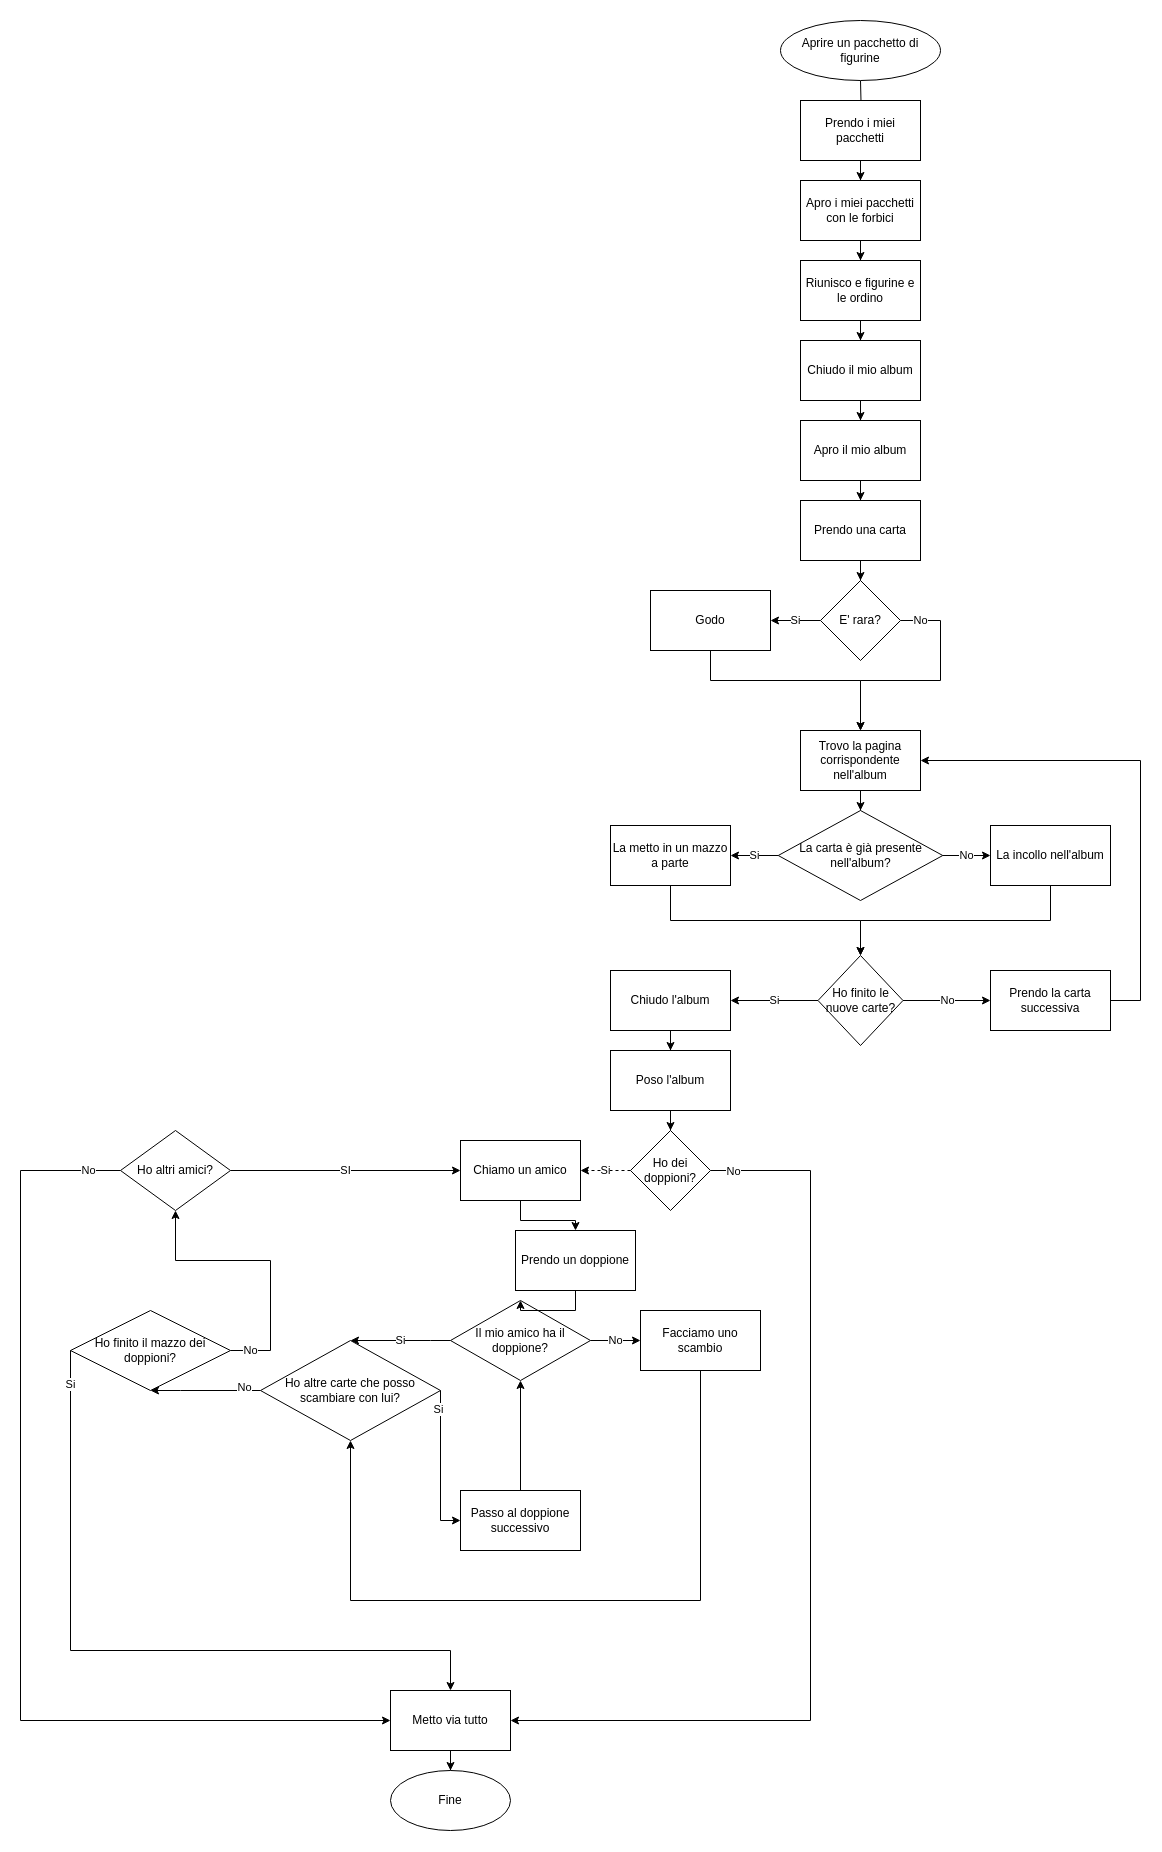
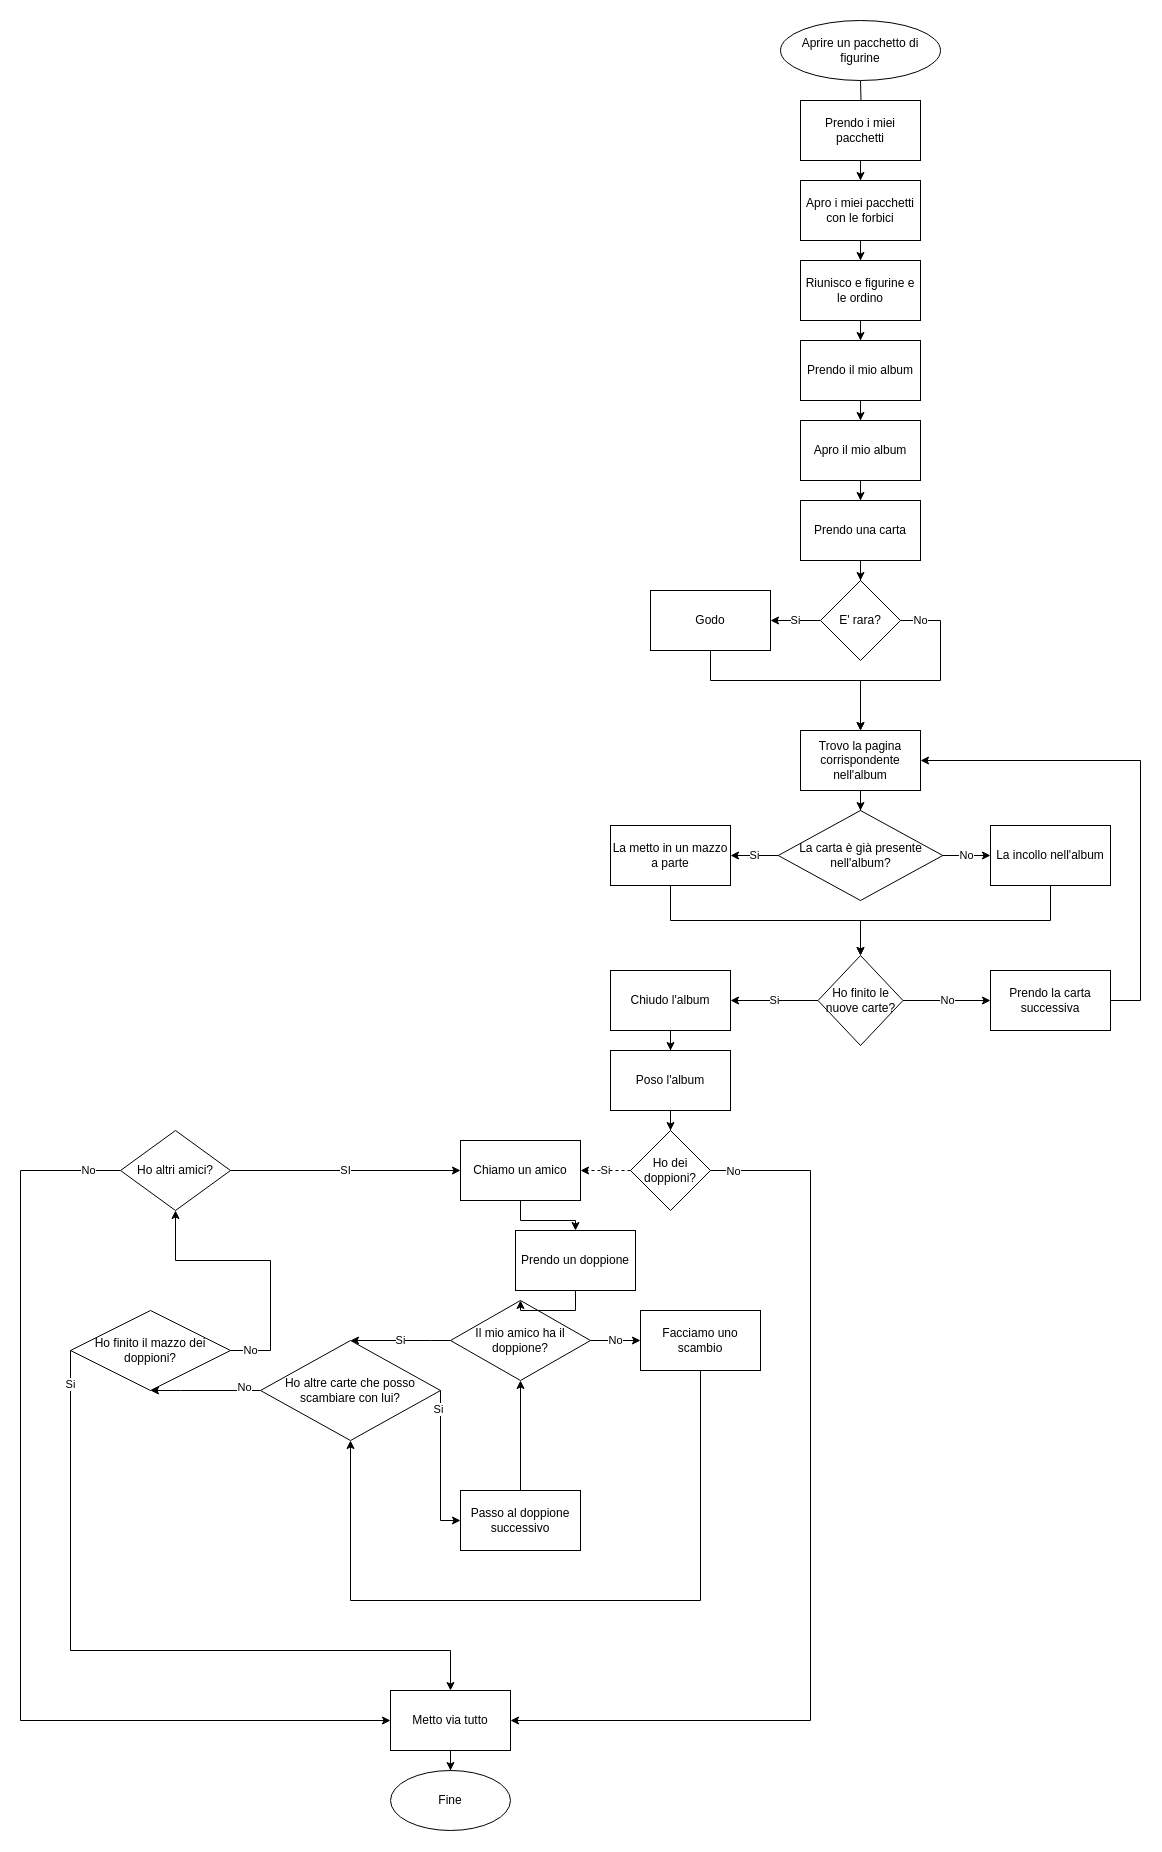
  <mxCell id="0" />
  <mxCell id="1" parent="0" />
  <mxCell id="2" style="edgeStyle=orthogonalEdgeStyle;rounded=0;orthogonalLoop=1;jettySize=auto;html=1;" edge="1" parent="1" target="4"><mxGeometry relative="1" as="geometry"><mxPoint x="860" y="80" as="sourcePoint" /></mxGeometry></mxCell>
  <mxCell id="3" style="edgeStyle=orthogonalEdgeStyle;rounded=0;orthogonalLoop=1;jettySize=auto;html=1;" edge="1" parent="1" source="4" target="6"><mxGeometry relative="1" as="geometry" /></mxCell>
  <mxCell id="4" value="Prendo i miei pacchetti" style="rounded=0;whiteSpace=wrap;html=1;" vertex="1" parent="1"><mxGeometry x="800" y="100" width="120" height="60" as="geometry" /></mxCell>
  <mxCell id="5" style="edgeStyle=orthogonalEdgeStyle;rounded=0;orthogonalLoop=1;jettySize=auto;html=1;" edge="1" parent="1" source="6" target="8"><mxGeometry relative="1" as="geometry" /></mxCell>
  <mxCell id="6" value="Apro i miei pacchetti con le forbici" style="rounded=0;whiteSpace=wrap;html=1;" vertex="1" parent="1"><mxGeometry x="800" y="180" width="120" height="60" as="geometry" /></mxCell>
  <mxCell id="7" style="edgeStyle=orthogonalEdgeStyle;rounded=0;orthogonalLoop=1;jettySize=auto;html=1;" edge="1" parent="1" source="8" target="10"><mxGeometry relative="1" as="geometry" /></mxCell>
  <mxCell id="8" value="Riunisco e figurine e le ordino" style="rounded=0;whiteSpace=wrap;html=1;" vertex="1" parent="1"><mxGeometry x="800" y="260" width="120" height="60" as="geometry" /></mxCell>
  <mxCell id="9" style="edgeStyle=orthogonalEdgeStyle;rounded=0;orthogonalLoop=1;jettySize=auto;html=1;" edge="1" parent="1" source="10" target="12"><mxGeometry relative="1" as="geometry" /></mxCell>
- <mxCell id="10" value="Chiudo il mio album" style="rounded=0;whiteSpace=wrap;html=1;" vertex="1" parent="1"><mxGeometry x="800" y="340" width="120" height="60" as="geometry" /></mxCell>
+ <mxCell id="10" value="Prendo il mio album" style="rounded=0;whiteSpace=wrap;html=1;" vertex="1" parent="1"><mxGeometry x="800" y="340" width="120" height="60" as="geometry" /></mxCell>
  <mxCell id="11" style="edgeStyle=orthogonalEdgeStyle;rounded=0;orthogonalLoop=1;jettySize=auto;html=1;" edge="1" parent="1" source="12" target="14"><mxGeometry relative="1" as="geometry" /></mxCell>
  <mxCell id="12" value="Apro il mio album" style="rounded=0;whiteSpace=wrap;html=1;" vertex="1" parent="1"><mxGeometry x="800" y="420" width="120" height="60" as="geometry" /></mxCell>
  <mxCell id="13" style="edgeStyle=orthogonalEdgeStyle;rounded=0;orthogonalLoop=1;jettySize=auto;html=1;" edge="1" parent="1" source="14" target="48"><mxGeometry relative="1" as="geometry" /></mxCell>
  <mxCell id="14" value="Prendo una carta" style="rounded=0;whiteSpace=wrap;html=1;" vertex="1" parent="1"><mxGeometry x="800" y="500" width="120" height="60" as="geometry" /></mxCell>
  <mxCell id="15" style="edgeStyle=orthogonalEdgeStyle;rounded=0;orthogonalLoop=1;jettySize=auto;html=1;entryX=0.5;entryY=0;entryDx=0;entryDy=0;" edge="1" parent="1" source="16" target="19"><mxGeometry relative="1" as="geometry" /></mxCell>
  <mxCell id="16" value="Trovo la pagina corrispondente nell'album" style="rounded=0;whiteSpace=wrap;html=1;" vertex="1" parent="1"><mxGeometry x="800" y="730" width="120" height="60" as="geometry" /></mxCell>
  <mxCell id="17" value="Si" style="edgeStyle=orthogonalEdgeStyle;rounded=0;orthogonalLoop=1;jettySize=auto;html=1;entryX=1;entryY=0.5;entryDx=0;entryDy=0;" edge="1" parent="1" source="19" target="21"><mxGeometry relative="1" as="geometry" /></mxCell>
  <mxCell id="18" value="No" style="edgeStyle=orthogonalEdgeStyle;rounded=0;orthogonalLoop=1;jettySize=auto;html=1;entryX=0;entryY=0.5;entryDx=0;entryDy=0;" edge="1" parent="1" source="19" target="23"><mxGeometry relative="1" as="geometry" /></mxCell>
  <mxCell id="19" value="La carta è già presente nell'album?" style="rhombus;whiteSpace=wrap;html=1;" vertex="1" parent="1"><mxGeometry x="777.75" y="810" width="164.5" height="90" as="geometry" /></mxCell>
  <mxCell id="20" style="edgeStyle=orthogonalEdgeStyle;rounded=0;orthogonalLoop=1;jettySize=auto;html=1;exitX=0.5;exitY=1;exitDx=0;exitDy=0;" edge="1" parent="1" source="21" target="26"><mxGeometry relative="1" as="geometry"><Array as="points"><mxPoint x="670" y="920" /><mxPoint x="860" y="920" /></Array></mxGeometry></mxCell>
  <mxCell id="21" value="La metto in un mazzo a parte" style="rounded=0;whiteSpace=wrap;html=1;" vertex="1" parent="1"><mxGeometry x="610" y="825" width="120" height="60" as="geometry" /></mxCell>
  <mxCell id="22" style="edgeStyle=orthogonalEdgeStyle;rounded=0;orthogonalLoop=1;jettySize=auto;html=1;entryX=0.5;entryY=0;entryDx=0;entryDy=0;" edge="1" parent="1" source="23" target="26"><mxGeometry relative="1" as="geometry"><Array as="points"><mxPoint x="1050" y="920" /><mxPoint x="860" y="920" /></Array></mxGeometry></mxCell>
  <mxCell id="23" value="La incollo nell'album" style="rounded=0;whiteSpace=wrap;html=1;" vertex="1" parent="1"><mxGeometry x="990" y="825" width="120" height="60" as="geometry" /></mxCell>
  <mxCell id="24" value="No" style="edgeStyle=orthogonalEdgeStyle;rounded=0;orthogonalLoop=1;jettySize=auto;html=1;" edge="1" parent="1" source="26" target="28"><mxGeometry relative="1" as="geometry" /></mxCell>
  <mxCell id="25" value="Si" style="edgeStyle=orthogonalEdgeStyle;rounded=0;orthogonalLoop=1;jettySize=auto;html=1;entryX=1;entryY=0.5;entryDx=0;entryDy=0;" edge="1" parent="1" source="26" target="30"><mxGeometry relative="1" as="geometry" /></mxCell>
  <mxCell id="26" value="Ho finito le nuove carte?" style="rhombus;whiteSpace=wrap;html=1;" vertex="1" parent="1"><mxGeometry x="817.5" y="955" width="85" height="90" as="geometry" /></mxCell>
  <mxCell id="27" style="edgeStyle=orthogonalEdgeStyle;rounded=0;orthogonalLoop=1;jettySize=auto;html=1;entryX=1;entryY=0.5;entryDx=0;entryDy=0;exitX=1;exitY=0.5;exitDx=0;exitDy=0;" edge="1" parent="1" source="28" target="16"><mxGeometry relative="1" as="geometry"><Array as="points"><mxPoint x="1140" y="1000" /><mxPoint x="1140" y="760" /></Array></mxGeometry></mxCell>
  <mxCell id="28" value="Prendo la carta successiva" style="rounded=0;whiteSpace=wrap;html=1;" vertex="1" parent="1"><mxGeometry x="990" y="970" width="120" height="60" as="geometry" /></mxCell>
  <mxCell id="29" style="edgeStyle=orthogonalEdgeStyle;rounded=0;orthogonalLoop=1;jettySize=auto;html=1;entryX=0.5;entryY=0;entryDx=0;entryDy=0;" edge="1" parent="1" source="30" target="32"><mxGeometry relative="1" as="geometry" /></mxCell>
  <mxCell id="30" value="Chiudo l'album" style="rounded=0;whiteSpace=wrap;html=1;" vertex="1" parent="1"><mxGeometry x="610" y="970" width="120" height="60" as="geometry" /></mxCell>
  <mxCell id="31" style="edgeStyle=orthogonalEdgeStyle;rounded=0;orthogonalLoop=1;jettySize=auto;html=1;" edge="1" parent="1" source="32" target="36"><mxGeometry relative="1" as="geometry" /></mxCell>
  <mxCell id="32" value="Poso l'album" style="rounded=0;whiteSpace=wrap;html=1;" vertex="1" parent="1"><mxGeometry x="610" y="1050" width="120" height="60" as="geometry" /></mxCell>
  <mxCell id="33" value="Si" style="edgeStyle=orthogonalEdgeStyle;rounded=0;orthogonalLoop=1;jettySize=auto;html=1;dashed=1;" edge="1" parent="1" source="36" target="38"><mxGeometry relative="1" as="geometry" /></mxCell>
  <mxCell id="34" style="edgeStyle=orthogonalEdgeStyle;rounded=0;orthogonalLoop=1;jettySize=auto;html=1;entryX=1;entryY=0.5;entryDx=0;entryDy=0;" edge="1" parent="1" source="36" target="64"><mxGeometry relative="1" as="geometry"><Array as="points"><mxPoint x="810" y="1170" /><mxPoint x="810" y="1720" /></Array></mxGeometry></mxCell>
  <mxCell id="35" value="No" style="edgeLabel;html=1;align=center;verticalAlign=middle;resizable=0;points=[];" vertex="1" connectable="0" parent="34"><mxGeometry x="-0.953" y="3" relative="1" as="geometry"><mxPoint y="3" as="offset" /></mxGeometry></mxCell>
  <mxCell id="36" value="Ho dei doppioni?" style="rhombus;whiteSpace=wrap;html=1;" vertex="1" parent="1"><mxGeometry x="630" y="1130" width="80" height="80" as="geometry" /></mxCell>
  <mxCell id="37" style="edgeStyle=orthogonalEdgeStyle;rounded=0;orthogonalLoop=1;jettySize=auto;html=1;" edge="1" parent="1" source="38" target="43"><mxGeometry relative="1" as="geometry" /></mxCell>
  <mxCell id="38" value="Chiamo un amico" style="rounded=0;whiteSpace=wrap;html=1;" vertex="1" parent="1"><mxGeometry x="460" y="1140" width="120" height="60" as="geometry" /></mxCell>
  <mxCell id="39" value="Si" style="edgeStyle=orthogonalEdgeStyle;rounded=0;orthogonalLoop=1;jettySize=auto;html=1;entryX=0.5;entryY=0;entryDx=0;entryDy=0;exitX=0;exitY=0.5;exitDx=0;exitDy=0;" edge="1" parent="1" source="41" target="55"><mxGeometry relative="1" as="geometry"><Array as="points"><mxPoint x="430" y="1340" /><mxPoint x="430" y="1340" /></Array></mxGeometry></mxCell>
  <mxCell id="40" value="No" style="edgeStyle=orthogonalEdgeStyle;rounded=0;orthogonalLoop=1;jettySize=auto;html=1;" edge="1" parent="1" source="41" target="45"><mxGeometry relative="1" as="geometry" /></mxCell>
  <mxCell id="41" value="Il mio amico ha il doppione?" style="rhombus;whiteSpace=wrap;html=1;" vertex="1" parent="1"><mxGeometry x="450" y="1300" width="140" height="80" as="geometry" /></mxCell>
  <mxCell id="42" style="edgeStyle=orthogonalEdgeStyle;rounded=0;orthogonalLoop=1;jettySize=auto;html=1;" edge="1" parent="1" source="43" target="41"><mxGeometry relative="1" as="geometry" /></mxCell>
  <mxCell id="43" value="Prendo un doppione" style="rounded=0;whiteSpace=wrap;html=1;" vertex="1" parent="1"><mxGeometry x="515" y="1230" width="120" height="60" as="geometry" /></mxCell>
  <mxCell id="44" style="edgeStyle=orthogonalEdgeStyle;rounded=0;orthogonalLoop=1;jettySize=auto;html=1;exitX=0.5;exitY=1;exitDx=0;exitDy=0;entryX=0.5;entryY=1;entryDx=0;entryDy=0;" edge="1" parent="1" source="45" target="55"><mxGeometry relative="1" as="geometry"><mxPoint x="350" y="1500" as="targetPoint" /><Array as="points"><mxPoint x="700" y="1600" /><mxPoint x="350" y="1600" /></Array></mxGeometry></mxCell>
  <mxCell id="45" value="Facciamo uno scambio" style="rounded=0;whiteSpace=wrap;html=1;" vertex="1" parent="1"><mxGeometry x="640" y="1310" width="120" height="60" as="geometry" /></mxCell>
  <mxCell id="46" value="Si" style="edgeStyle=orthogonalEdgeStyle;rounded=0;orthogonalLoop=1;jettySize=auto;html=1;entryX=1;entryY=0.5;entryDx=0;entryDy=0;" edge="1" parent="1" source="48" target="50"><mxGeometry relative="1" as="geometry" /></mxCell>
  <mxCell id="47" value="No" style="edgeStyle=orthogonalEdgeStyle;rounded=0;orthogonalLoop=1;jettySize=auto;html=1;exitX=1;exitY=0.5;exitDx=0;exitDy=0;" edge="1" parent="1" source="48"><mxGeometry x="-0.826" relative="1" as="geometry"><mxPoint x="860" y="730" as="targetPoint" /><Array as="points"><mxPoint x="940" y="620" /><mxPoint x="940" y="680" /><mxPoint x="860" y="680" /></Array><mxPoint as="offset" /></mxGeometry></mxCell>
  <mxCell id="48" value="E' rara?" style="rhombus;whiteSpace=wrap;html=1;" vertex="1" parent="1"><mxGeometry x="820" y="580" width="80" height="80" as="geometry" /></mxCell>
  <mxCell id="49" style="edgeStyle=orthogonalEdgeStyle;rounded=0;orthogonalLoop=1;jettySize=auto;html=1;entryX=0.5;entryY=0;entryDx=0;entryDy=0;" edge="1" parent="1" source="50" target="16"><mxGeometry relative="1" as="geometry"><Array as="points"><mxPoint x="710" y="680" /><mxPoint x="860" y="680" /></Array></mxGeometry></mxCell>
  <mxCell id="50" value="Godo" style="rounded=0;whiteSpace=wrap;html=1;" vertex="1" parent="1"><mxGeometry x="650" y="590" width="120" height="60" as="geometry" /></mxCell>
  <mxCell id="51" style="edgeStyle=orthogonalEdgeStyle;rounded=0;orthogonalLoop=1;jettySize=auto;html=1;entryX=0.5;entryY=1;entryDx=0;entryDy=0;" edge="1" parent="1" source="55" target="62"><mxGeometry relative="1" as="geometry"><Array as="points"><mxPoint x="180" y="1390" /></Array></mxGeometry></mxCell>
  <mxCell id="52" value="No" style="edgeLabel;html=1;align=center;verticalAlign=middle;resizable=0;points=[];" vertex="1" connectable="0" parent="51"><mxGeometry x="-0.696" y="-4" relative="1" as="geometry"><mxPoint as="offset" /></mxGeometry></mxCell>
  <mxCell id="53" style="edgeStyle=orthogonalEdgeStyle;rounded=0;orthogonalLoop=1;jettySize=auto;html=1;entryX=0;entryY=0.5;entryDx=0;entryDy=0;exitX=1;exitY=0.5;exitDx=0;exitDy=0;" edge="1" parent="1" source="55"><mxGeometry relative="1" as="geometry"><mxPoint x="450" y="1390" as="sourcePoint" /><mxPoint x="460" y="1520" as="targetPoint" /><Array as="points"><mxPoint x="440" y="1520" /></Array></mxGeometry></mxCell>
  <mxCell id="54" value="Si" style="edgeLabel;html=1;align=center;verticalAlign=middle;resizable=0;points=[];" vertex="1" connectable="0" parent="53"><mxGeometry x="-0.762" y="-3" relative="1" as="geometry"><mxPoint as="offset" /></mxGeometry></mxCell>
  <mxCell id="55" value="Ho altre carte che posso scambiare con lui?" style="rhombus;whiteSpace=wrap;html=1;" vertex="1" parent="1"><mxGeometry x="260" y="1340" width="180" height="100" as="geometry" /></mxCell>
  <mxCell id="56" value="SI" style="edgeStyle=orthogonalEdgeStyle;rounded=0;orthogonalLoop=1;jettySize=auto;html=1;entryX=0;entryY=0.5;entryDx=0;entryDy=0;" edge="1" parent="1" source="58" target="38"><mxGeometry relative="1" as="geometry" /></mxCell>
  <mxCell id="57" value="No" style="edgeStyle=orthogonalEdgeStyle;rounded=0;orthogonalLoop=1;jettySize=auto;html=1;entryX=0;entryY=0.5;entryDx=0;entryDy=0;exitX=0;exitY=0.5;exitDx=0;exitDy=0;" edge="1" parent="1" source="58" target="64"><mxGeometry x="-0.938" relative="1" as="geometry"><mxPoint x="50" y="1130" as="targetPoint" /><Array as="points"><mxPoint x="20" y="1170" /><mxPoint x="20" y="1720" /></Array><mxPoint as="offset" /></mxGeometry></mxCell>
  <mxCell id="58" value="Ho altri amici?" style="rhombus;whiteSpace=wrap;html=1;" vertex="1" parent="1"><mxGeometry x="120" y="1130" width="110" height="80" as="geometry" /></mxCell>
  <mxCell id="59" style="edgeStyle=orthogonalEdgeStyle;rounded=0;orthogonalLoop=1;jettySize=auto;html=1;entryX=0.5;entryY=0;entryDx=0;entryDy=0;exitX=0;exitY=0.5;exitDx=0;exitDy=0;" edge="1" parent="1" source="62" target="64"><mxGeometry relative="1" as="geometry"><Array as="points"><mxPoint x="70" y="1650" /><mxPoint x="450" y="1650" /></Array></mxGeometry></mxCell>
  <mxCell id="60" value="Si" style="edgeLabel;html=1;align=center;verticalAlign=middle;resizable=0;points=[];" vertex="1" connectable="0" parent="59"><mxGeometry x="-0.909" y="-1" relative="1" as="geometry"><mxPoint as="offset" /></mxGeometry></mxCell>
  <mxCell id="61" value="No" style="edgeStyle=orthogonalEdgeStyle;rounded=0;orthogonalLoop=1;jettySize=auto;html=1;exitX=1;exitY=0.5;exitDx=0;exitDy=0;entryX=0.5;entryY=1;entryDx=0;entryDy=0;" edge="1" parent="1" source="62" target="58"><mxGeometry x="-0.855" relative="1" as="geometry"><Array as="points"><mxPoint x="270" y="1350" /><mxPoint x="270" y="1260" /><mxPoint x="175" y="1260" /></Array><mxPoint as="offset" /></mxGeometry></mxCell>
  <mxCell id="62" value="Ho finito il mazzo dei doppioni?" style="rhombus;whiteSpace=wrap;html=1;" vertex="1" parent="1"><mxGeometry x="70" y="1310" width="160" height="80" as="geometry" /></mxCell>
  <mxCell id="63" style="edgeStyle=orthogonalEdgeStyle;rounded=0;orthogonalLoop=1;jettySize=auto;html=1;" edge="1" parent="1" source="64" target="67"><mxGeometry relative="1" as="geometry" /></mxCell>
  <mxCell id="64" value="Metto via tutto" style="rounded=0;whiteSpace=wrap;html=1;" vertex="1" parent="1"><mxGeometry x="390" y="1690" width="120" height="60" as="geometry" /></mxCell>
  <mxCell id="65" style="edgeStyle=orthogonalEdgeStyle;rounded=0;orthogonalLoop=1;jettySize=auto;html=1;entryX=0.5;entryY=1;entryDx=0;entryDy=0;" edge="1" parent="1" source="66" target="41"><mxGeometry relative="1" as="geometry" /></mxCell>
  <mxCell id="66" value="Passo al doppione successivo" style="rounded=0;whiteSpace=wrap;html=1;" vertex="1" parent="1"><mxGeometry x="460" y="1490" width="120" height="60" as="geometry" /></mxCell>
  <mxCell id="67" value="Fine" style="ellipse;whiteSpace=wrap;html=1;" vertex="1" parent="1"><mxGeometry x="390" y="1770" width="120" height="60" as="geometry" /></mxCell>
  <mxCell id="68" value="Aprire un pacchetto di figurine" style="ellipse;whiteSpace=wrap;html=1;" vertex="1" parent="1"><mxGeometry x="780" y="20" width="160" height="60" as="geometry" /></mxCell>
